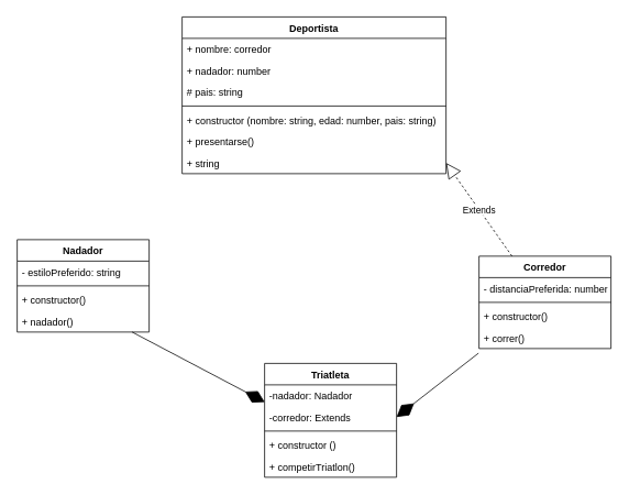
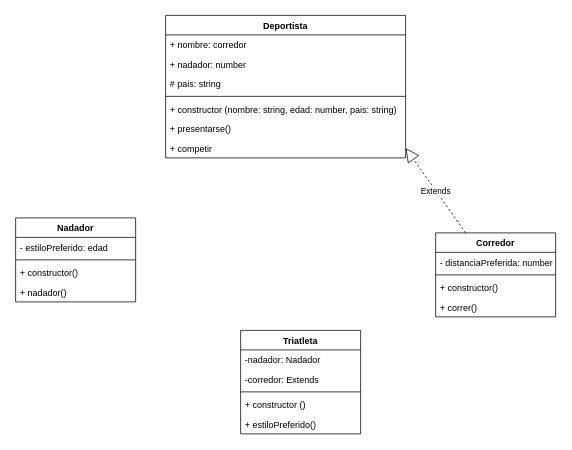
  <mxCell id="0" />
  <mxCell id="1" parent="0" />
  <mxCell id="2" value="Deportista&#10;" style="swimlane;fontStyle=1;align=center;verticalAlign=top;childLayout=stackLayout;horizontal=1;startSize=26;horizontalStack=0;resizeParent=1;resizeParentMax=0;resizeLast=0;collapsible=1;marginBottom=0;" vertex="1" parent="1"><mxGeometry x="220" y="20" width="320" height="190" as="geometry" /></mxCell>
  <mxCell id="3" value="+ nombre: corredor" style="text;strokeColor=none;fillColor=none;align=left;verticalAlign=top;spacingLeft=4;spacingRight=4;overflow=hidden;rotatable=0;points=[[0,0.5],[1,0.5]];portConstraint=eastwest;" vertex="1" parent="2"><mxGeometry y="26" width="320" height="26" as="geometry" /></mxCell>
  <mxCell id="4" value="+ nadador: number" style="text;strokeColor=none;fillColor=none;align=left;verticalAlign=top;spacingLeft=4;spacingRight=4;overflow=hidden;rotatable=0;points=[[0,0.5],[1,0.5]];portConstraint=eastwest;" vertex="1" parent="2"><mxGeometry y="52" width="320" height="26" as="geometry" /></mxCell>
  <mxCell id="5" value="# pais: string" style="text;strokeColor=none;fillColor=none;align=left;verticalAlign=top;spacingLeft=4;spacingRight=4;overflow=hidden;rotatable=0;points=[[0,0.5],[1,0.5]];portConstraint=eastwest;" vertex="1" parent="2"><mxGeometry y="78" width="320" height="26" as="geometry" /></mxCell>
  <mxCell id="6" value="" style="line;strokeWidth=1;fillColor=none;align=left;verticalAlign=middle;spacingTop=-1;spacingLeft=3;spacingRight=3;rotatable=0;labelPosition=right;points=[];portConstraint=eastwest;strokeColor=inherit;" vertex="1" parent="2"><mxGeometry y="104" width="320" height="8" as="geometry" /></mxCell>
  <mxCell id="7" value="+ constructor (nombre: string, edad: number, pais: string)" style="text;strokeColor=none;fillColor=none;align=left;verticalAlign=top;spacingLeft=4;spacingRight=4;overflow=hidden;rotatable=0;points=[[0,0.5],[1,0.5]];portConstraint=eastwest;" vertex="1" parent="2"><mxGeometry y="112" width="320" height="26" as="geometry" /></mxCell>
  <mxCell id="8" value="+ presentarse()" style="text;strokeColor=none;fillColor=none;align=left;verticalAlign=top;spacingLeft=4;spacingRight=4;overflow=hidden;rotatable=0;points=[[0,0.5],[1,0.5]];portConstraint=eastwest;" vertex="1" parent="2"><mxGeometry y="138" width="320" height="26" as="geometry" /></mxCell>
- <mxCell id="9" value="+ string" style="text;strokeColor=none;fillColor=none;align=left;verticalAlign=top;spacingLeft=4;spacingRight=4;overflow=hidden;rotatable=0;points=[[0,0.5],[1,0.5]];portConstraint=eastwest;" vertex="1" parent="2"><mxGeometry y="164" width="320" height="26" as="geometry" /></mxCell>
+ <mxCell id="9" value="+ competir" style="text;strokeColor=none;fillColor=none;align=left;verticalAlign=top;spacingLeft=4;spacingRight=4;overflow=hidden;rotatable=0;points=[[0,0.5],[1,0.5]];portConstraint=eastwest;" vertex="1" parent="2"><mxGeometry y="164" width="320" height="26" as="geometry" /></mxCell>
  <mxCell id="10" value="Nadador" style="swimlane;fontStyle=1;align=center;verticalAlign=top;childLayout=stackLayout;horizontal=1;startSize=26;horizontalStack=0;resizeParent=1;resizeParentMax=0;resizeLast=0;collapsible=1;marginBottom=0;" vertex="1" parent="1"><mxGeometry x="20" y="290" width="160" height="112" as="geometry" /></mxCell>
- <mxCell id="11" value="- estiloPreferido: string" style="text;strokeColor=none;fillColor=none;align=left;verticalAlign=top;spacingLeft=4;spacingRight=4;overflow=hidden;rotatable=0;points=[[0,0.5],[1,0.5]];portConstraint=eastwest;" vertex="1" parent="10"><mxGeometry y="26" width="160" height="26" as="geometry" /></mxCell>
+ <mxCell id="11" value="- estiloPreferido: edad" style="text;strokeColor=none;fillColor=none;align=left;verticalAlign=top;spacingLeft=4;spacingRight=4;overflow=hidden;rotatable=0;points=[[0,0.5],[1,0.5]];portConstraint=eastwest;" vertex="1" parent="10"><mxGeometry y="26" width="160" height="26" as="geometry" /></mxCell>
  <mxCell id="12" value="" style="line;strokeWidth=1;fillColor=none;align=left;verticalAlign=middle;spacingTop=-1;spacingLeft=3;spacingRight=3;rotatable=0;labelPosition=right;points=[];portConstraint=eastwest;strokeColor=inherit;" vertex="1" parent="10"><mxGeometry y="52" width="160" height="8" as="geometry" /></mxCell>
  <mxCell id="13" value="+ constructor()" style="text;strokeColor=none;fillColor=none;align=left;verticalAlign=top;spacingLeft=4;spacingRight=4;overflow=hidden;rotatable=0;points=[[0,0.5],[1,0.5]];portConstraint=eastwest;" vertex="1" parent="10"><mxGeometry y="60" width="160" height="26" as="geometry" /></mxCell>
  <mxCell id="14" value="+ nadador()" style="text;strokeColor=none;fillColor=none;align=left;verticalAlign=top;spacingLeft=4;spacingRight=4;overflow=hidden;rotatable=0;points=[[0,0.5],[1,0.5]];portConstraint=eastwest;" vertex="1" parent="10"><mxGeometry y="86" width="160" height="26" as="geometry" /></mxCell>
  <mxCell id="15" value="Triatleta" style="swimlane;fontStyle=1;align=center;verticalAlign=top;childLayout=stackLayout;horizontal=1;startSize=26;horizontalStack=0;resizeParent=1;resizeParentMax=0;resizeLast=0;collapsible=1;marginBottom=0;" vertex="1" parent="1"><mxGeometry x="320" y="440" width="160" height="138" as="geometry" /></mxCell>
  <mxCell id="16" value="-nadador: Nadador" style="text;strokeColor=none;fillColor=none;align=left;verticalAlign=top;spacingLeft=4;spacingRight=4;overflow=hidden;rotatable=0;points=[[0,0.5],[1,0.5]];portConstraint=eastwest;" vertex="1" parent="15"><mxGeometry y="26" width="160" height="26" as="geometry" /></mxCell>
  <mxCell id="17" value="-corredor: Extends" style="text;strokeColor=none;fillColor=none;align=left;verticalAlign=top;spacingLeft=4;spacingRight=4;overflow=hidden;rotatable=0;points=[[0,0.5],[1,0.5]];portConstraint=eastwest;" vertex="1" parent="15"><mxGeometry y="52" width="160" height="26" as="geometry" /></mxCell>
  <mxCell id="18" value="" style="line;strokeWidth=1;fillColor=none;align=left;verticalAlign=middle;spacingTop=-1;spacingLeft=3;spacingRight=3;rotatable=0;labelPosition=right;points=[];portConstraint=eastwest;strokeColor=inherit;" vertex="1" parent="15"><mxGeometry y="78" width="160" height="8" as="geometry" /></mxCell>
  <mxCell id="19" value="+ constructor ()" style="text;strokeColor=none;fillColor=none;align=left;verticalAlign=top;spacingLeft=4;spacingRight=4;overflow=hidden;rotatable=0;points=[[0,0.5],[1,0.5]];portConstraint=eastwest;" vertex="1" parent="15"><mxGeometry y="86" width="160" height="26" as="geometry" /></mxCell>
- <mxCell id="20" value="+ competirTriatlon()" style="text;strokeColor=none;fillColor=none;align=left;verticalAlign=top;spacingLeft=4;spacingRight=4;overflow=hidden;rotatable=0;points=[[0,0.5],[1,0.5]];portConstraint=eastwest;" vertex="1" parent="15"><mxGeometry y="112" width="160" height="26" as="geometry" /></mxCell>
+ <mxCell id="20" value="+ estiloPreferido()" style="text;strokeColor=none;fillColor=none;align=left;verticalAlign=top;spacingLeft=4;spacingRight=4;overflow=hidden;rotatable=0;points=[[0,0.5],[1,0.5]];portConstraint=eastwest;" vertex="1" parent="15"><mxGeometry y="112" width="160" height="26" as="geometry" /></mxCell>
  <mxCell id="21" value="Corredor" style="swimlane;fontStyle=1;align=center;verticalAlign=top;childLayout=stackLayout;horizontal=1;startSize=26;horizontalStack=0;resizeParent=1;resizeParentMax=0;resizeLast=0;collapsible=1;marginBottom=0;" vertex="1" parent="1"><mxGeometry x="580" y="310" width="160" height="112" as="geometry" /></mxCell>
  <mxCell id="22" value="- distanciaPreferida: number" style="text;strokeColor=none;fillColor=none;align=left;verticalAlign=top;spacingLeft=4;spacingRight=4;overflow=hidden;rotatable=0;points=[[0,0.5],[1,0.5]];portConstraint=eastwest;" vertex="1" parent="21"><mxGeometry y="26" width="160" height="26" as="geometry" /></mxCell>
  <mxCell id="23" value="" style="line;strokeWidth=1;fillColor=none;align=left;verticalAlign=middle;spacingTop=-1;spacingLeft=3;spacingRight=3;rotatable=0;labelPosition=right;points=[];portConstraint=eastwest;strokeColor=inherit;" vertex="1" parent="21"><mxGeometry y="52" width="160" height="8" as="geometry" /></mxCell>
  <mxCell id="24" value="+ constructor()&#10;" style="text;strokeColor=none;fillColor=none;align=left;verticalAlign=top;spacingLeft=4;spacingRight=4;overflow=hidden;rotatable=0;points=[[0,0.5],[1,0.5]];portConstraint=eastwest;" vertex="1" parent="21"><mxGeometry y="60" width="160" height="26" as="geometry" /></mxCell>
  <mxCell id="25" value="+ correr()" style="text;strokeColor=none;fillColor=none;align=left;verticalAlign=top;spacingLeft=4;spacingRight=4;overflow=hidden;rotatable=0;points=[[0,0.5],[1,0.5]];portConstraint=eastwest;" vertex="1" parent="21"><mxGeometry y="86" width="160" height="26" as="geometry" /></mxCell>
- <mxCell id="26" value="" style="endArrow=diamondThin;endFill=1;endSize=24;html=1;entryX=1;entryY=0.5;entryDx=0;entryDy=0;exitX=-0.004;exitY=1.215;exitDx=0;exitDy=0;exitPerimeter=0;" edge="1" parent="1" source="25" target="17"><mxGeometry width="160" relative="1" as="geometry"><mxPoint x="470" y="430" as="sourcePoint" /><mxPoint x="630" y="430" as="targetPoint" /></mxGeometry></mxCell>
- <mxCell id="27" value="" style="endArrow=diamondThin;endFill=1;endSize=24;html=1;exitX=0.871;exitY=1;exitDx=0;exitDy=0;exitPerimeter=0;entryX=0.001;entryY=0.8;entryDx=0;entryDy=0;entryPerimeter=0;" edge="1" parent="1" source="14" target="16"><mxGeometry width="160" relative="1" as="geometry"><mxPoint x="230" y="410" as="sourcePoint" /><mxPoint x="390" y="410" as="targetPoint" /></mxGeometry></mxCell>
  <mxCell id="28" value="Extends" style="endArrow=block;endSize=16;endFill=0;html=1;exitX=0.25;exitY=0;exitDx=0;exitDy=0;entryX=1;entryY=0.5;entryDx=0;entryDy=0;dashed=1;" edge="1" parent="1" source="21" target="9"><mxGeometry width="160" relative="1" as="geometry"><mxPoint x="536.96" y="436.8" as="sourcePoint" /><mxPoint x="540" y="209.998" as="targetPoint" /></mxGeometry></mxCell>
